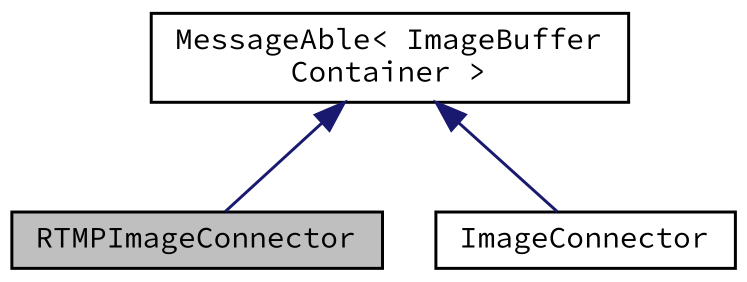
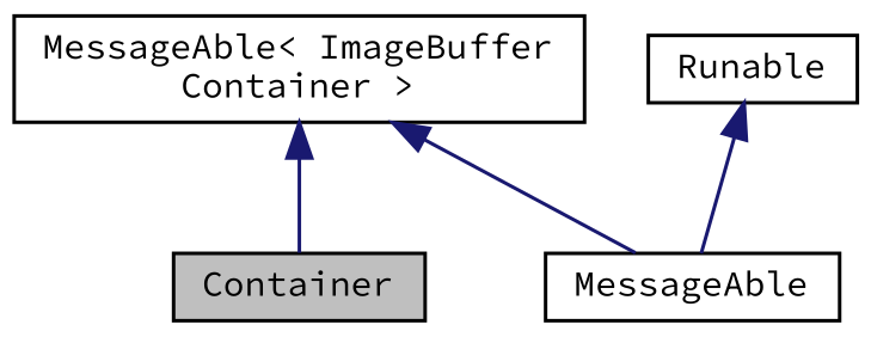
  digraph {
    fontname="Source Code Pro"
    node [color=black fillcolor=white fontname="Source Code Pro" fontsize=10 shape=record style=filled]
    edge [color=midnightblue dir=back fontname="Source Code Pro" fontsize=10 labelfontname=Helvetica labelfontsize=10 style=solid]
-   n1 [fillcolor=grey75 fontcolor=black height=0.2 label=RTMPImageConnector width=0.4]
-   n2 [height=0.2 label=ImageConnector width=0.4]
+   n1 [fillcolor=grey75 fontcolor=black height=0.2 label=Container width=0.4]
+   n2 [height=0.2 label=MessageAble width=0.4]
+   n3 [height=0.2 label=Runable width=0.4]
    n4 [height=0.2 label="MessageAble\< ImageBuffer\lContainer \>" width=0.4]
+   n3 -> n2
    n4 -> n1
    n4 -> n2
  }
